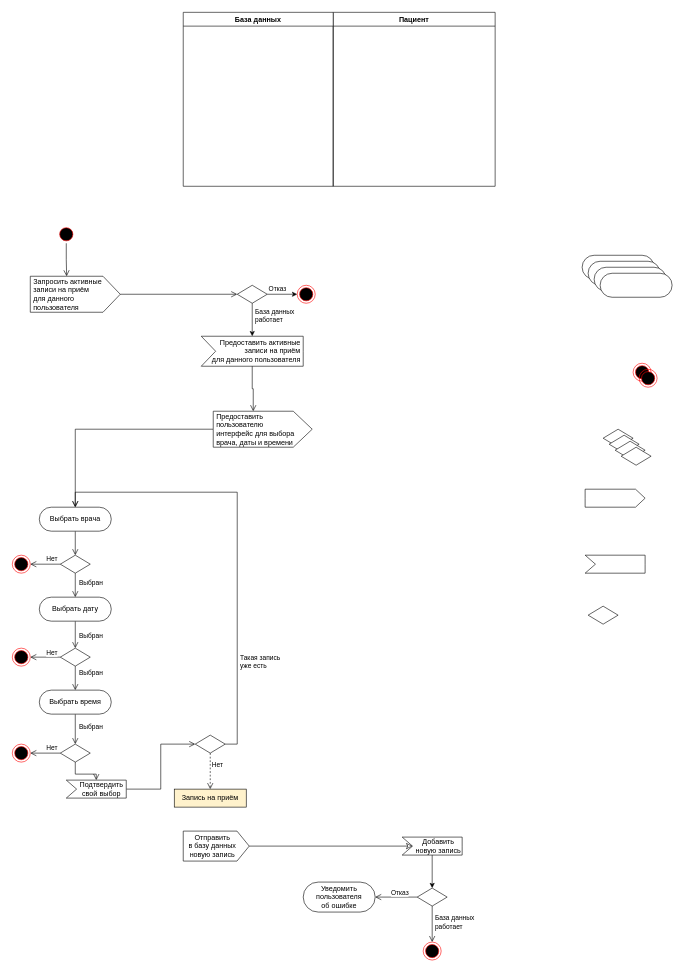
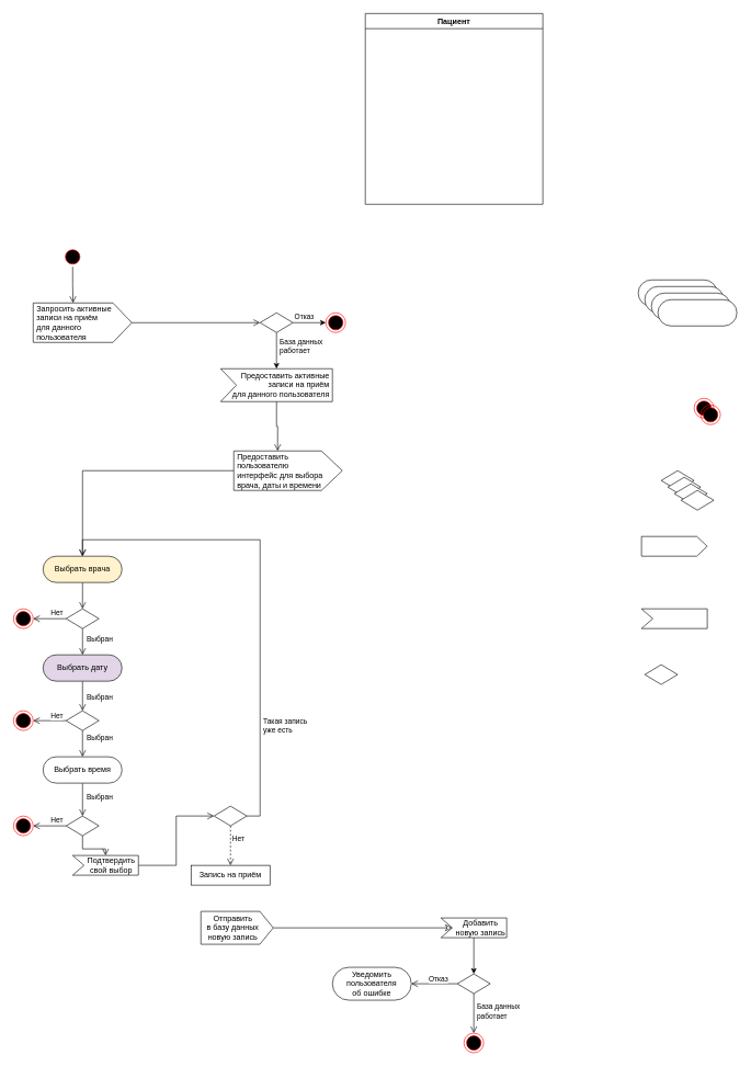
  <mxCell id="0" />
  <mxCell id="1" parent="0" />
  <mxCell id="2" value="Пациент" style="swimlane;whiteSpace=wrap;html=1;" parent="1" vertex="1"><mxGeometry x="555" y="20" width="270" height="290" as="geometry" /></mxCell>
  <mxCell id="3" value="" style="ellipse;html=1;shape=endState;fillColor=#000000;strokeColor=#ff0000;" parent="1" vertex="1"><mxGeometry x="1055" y="605" width="30" height="30" as="geometry" /></mxCell>
  <mxCell id="4" value="" style="ellipse;html=1;shape=startState;fillColor=#000000;strokeColor=#ff0000;" parent="1" vertex="1"><mxGeometry x="95" y="375" width="30" height="30" as="geometry" /></mxCell>
  <mxCell id="5" value="" style="edgeStyle=orthogonalEdgeStyle;html=1;verticalAlign=bottom;endArrow=open;endSize=8;strokeColor=#000000;rounded=0;entryX=0;entryY=0;entryDx=60.6;entryDy=0;entryPerimeter=0;" parent="1" source="4" edge="1" target="47"><mxGeometry relative="1" as="geometry"><mxPoint x="160" y="425" as="targetPoint" /></mxGeometry></mxCell>
  <mxCell id="6" style="edgeStyle=orthogonalEdgeStyle;rounded=0;orthogonalLoop=1;jettySize=auto;html=1;exitX=0;exitY=0.5;exitDx=0;exitDy=0;entryX=1;entryY=0.5;entryDx=0;entryDy=0;endArrow=open;endFill=0;endSize=8;" parent="1" source="10" target="22" edge="1"><mxGeometry relative="1" as="geometry" /></mxCell>
  <mxCell id="7" value="Нет" style="edgeLabel;html=1;align=center;verticalAlign=middle;resizable=0;points=[];" vertex="1" connectable="0" parent="6"><mxGeometry x="-0.187" y="3" relative="1" as="geometry"><mxPoint x="5" y="-13" as="offset" /></mxGeometry></mxCell>
  <mxCell id="8" style="edgeStyle=orthogonalEdgeStyle;rounded=0;orthogonalLoop=1;jettySize=auto;html=1;exitX=0.5;exitY=1;exitDx=0;exitDy=0;entryX=0.5;entryY=0;entryDx=0;entryDy=0;endArrow=open;endFill=0;endSize=8;" parent="1" source="10" target="17" edge="1"><mxGeometry relative="1" as="geometry" /></mxCell>
  <mxCell id="9" value="Выбран" style="edgeLabel;html=1;align=center;verticalAlign=middle;resizable=0;points=[];" vertex="1" connectable="0" parent="8"><mxGeometry x="-0.23" y="-2" relative="1" as="geometry"><mxPoint x="27" as="offset" /></mxGeometry></mxCell>
  <mxCell id="10" value="" style="rhombus;whiteSpace=wrap;html=1;" parent="1" vertex="1"><mxGeometry x="100" y="925" width="50" height="30" as="geometry" /></mxCell>
- <mxCell id="11" value="База данных" style="swimlane;whiteSpace=wrap;html=1;" parent="1" vertex="1"><mxGeometry x="305" y="20" width="250" height="290" as="geometry" /></mxCell>
  <mxCell id="12" style="edgeStyle=orthogonalEdgeStyle;rounded=0;orthogonalLoop=1;jettySize=auto;html=1;exitX=0.5;exitY=1;exitDx=0;exitDy=0;entryX=0.5;entryY=0;entryDx=0;entryDy=0;endArrow=open;endFill=0;endSize=8;" parent="1" source="13" target="10" edge="1"><mxGeometry relative="1" as="geometry" /></mxCell>
- <mxCell id="13" value="Выбрать врача" style="rounded=1;whiteSpace=wrap;html=1;arcSize=50;" parent="1" vertex="1"><mxGeometry x="65" y="845" width="120" height="40" as="geometry" /></mxCell>
+ <mxCell id="13" value="Выбрать врача" style="rounded=1;whiteSpace=wrap;html=1;arcSize=50;fillColor=#fff2cc;" parent="1" vertex="1"><mxGeometry x="65" y="845" width="120" height="40" as="geometry" /></mxCell>
  <mxCell id="14" value="" style="rounded=1;whiteSpace=wrap;html=1;arcSize=50;" parent="1" vertex="1"><mxGeometry x="970" y="425" width="120" height="40" as="geometry" /></mxCell>
  <mxCell id="15" style="edgeStyle=orthogonalEdgeStyle;rounded=0;orthogonalLoop=1;jettySize=auto;html=1;exitX=0.5;exitY=1;exitDx=0;exitDy=0;entryX=0.5;entryY=0;entryDx=0;entryDy=0;endArrow=open;endFill=0;endSize=8;" parent="1" source="17" target="44" edge="1"><mxGeometry relative="1" as="geometry" /></mxCell>
  <mxCell id="16" value="Выбран" style="edgeLabel;html=1;align=center;verticalAlign=middle;resizable=0;points=[];" vertex="1" connectable="0" parent="15"><mxGeometry x="0.027" y="-1" relative="1" as="geometry"><mxPoint x="26" as="offset" /></mxGeometry></mxCell>
- <mxCell id="17" value="Выбрать дату" style="rounded=1;whiteSpace=wrap;html=1;arcSize=50;" parent="1" vertex="1"><mxGeometry x="65" y="995" width="120" height="40" as="geometry" /></mxCell>
+ <mxCell id="17" value="Выбрать дату" style="rounded=1;whiteSpace=wrap;html=1;arcSize=50;fillColor=#e1d5e7;" parent="1" vertex="1"><mxGeometry x="65" y="995" width="120" height="40" as="geometry" /></mxCell>
  <mxCell id="18" style="edgeStyle=orthogonalEdgeStyle;rounded=0;orthogonalLoop=1;jettySize=auto;html=1;exitX=0.5;exitY=1;exitDx=0;exitDy=0;entryX=0.5;entryY=0;entryDx=0;entryDy=0;endArrow=open;endFill=0;endSize=8;" parent="1" source="20" target="39" edge="1"><mxGeometry relative="1" as="geometry" /></mxCell>
  <mxCell id="19" value="Выбран" style="edgeLabel;html=1;align=center;verticalAlign=middle;resizable=0;points=[];" vertex="1" connectable="0" parent="18"><mxGeometry x="-0.147" relative="1" as="geometry"><mxPoint x="25" as="offset" /></mxGeometry></mxCell>
  <mxCell id="20" value="Выбрать время" style="rounded=1;whiteSpace=wrap;html=1;arcSize=50;" parent="1" vertex="1"><mxGeometry x="65" y="1150" width="120" height="40" as="geometry" /></mxCell>
- <mxCell id="21" value="Запись на приём" style="rounded=0;whiteSpace=wrap;html=1;fillColor=#fff2cc;" parent="1" vertex="1"><mxGeometry x="290" y="1315" width="120" height="30" as="geometry" /></mxCell>
+ <mxCell id="21" value="Запись на приём" style="rounded=0;whiteSpace=wrap;html=1;" parent="1" vertex="1"><mxGeometry x="290" y="1315" width="120" height="30" as="geometry" /></mxCell>
  <mxCell id="22" value="" style="ellipse;html=1;shape=endState;fillColor=#000000;strokeColor=#ff0000;" parent="1" vertex="1"><mxGeometry x="20" y="925" width="30" height="30" as="geometry" /></mxCell>
  <mxCell id="23" value="" style="rounded=1;whiteSpace=wrap;html=1;arcSize=50;" parent="1" vertex="1"><mxGeometry x="980" y="435" width="120" height="40" as="geometry" /></mxCell>
  <mxCell id="24" value="Уведомить пользователя&lt;div&gt;об ошибке&lt;/div&gt;" style="rounded=1;whiteSpace=wrap;html=1;arcSize=50;" parent="1" vertex="1"><mxGeometry x="505" y="1470" width="120" height="50" as="geometry" /></mxCell>
  <mxCell id="25" value="" style="ellipse;html=1;shape=endState;fillColor=#000000;strokeColor=#ff0000;" parent="1" vertex="1"><mxGeometry x="1065" y="615" width="30" height="30" as="geometry" /></mxCell>
  <mxCell id="26" value="" style="ellipse;html=1;shape=endState;fillColor=#000000;strokeColor=#ff0000;" parent="1" vertex="1"><mxGeometry x="20" y="1240" width="30" height="30" as="geometry" /></mxCell>
  <mxCell id="27" value="" style="ellipse;html=1;shape=endState;fillColor=#000000;strokeColor=#ff0000;" parent="1" vertex="1"><mxGeometry x="20" y="1080" width="30" height="30" as="geometry" /></mxCell>
  <mxCell id="28" value="" style="rhombus;whiteSpace=wrap;html=1;" parent="1" vertex="1"><mxGeometry x="1005" y="715" width="50" height="30" as="geometry" /></mxCell>
  <mxCell id="29" value="" style="rhombus;whiteSpace=wrap;html=1;" parent="1" vertex="1"><mxGeometry x="980" y="1010" width="50" height="30" as="geometry" /></mxCell>
  <mxCell id="30" style="edgeStyle=orthogonalEdgeStyle;rounded=0;orthogonalLoop=1;jettySize=auto;html=1;exitX=1;exitY=0.5;exitDx=0;exitDy=0;entryX=0.5;entryY=0;entryDx=0;entryDy=0;endArrow=open;endFill=0;endSize=8;" edge="1" parent="1" source="32" target="13"><mxGeometry relative="1" as="geometry"><Array as="points"><mxPoint x="395" y="1240" /><mxPoint x="395" y="820" /><mxPoint x="125" y="820" /></Array></mxGeometry></mxCell>
  <mxCell id="31" value="&amp;nbsp;Такая запись&lt;div&gt;&amp;nbsp;уже есть&lt;/div&gt;" style="edgeLabel;html=1;align=left;verticalAlign=middle;resizable=0;points=[];" vertex="1" connectable="0" parent="30"><mxGeometry x="-0.777" relative="1" as="geometry"><mxPoint y="-76" as="offset" /></mxGeometry></mxCell>
  <mxCell id="32" value="" style="rhombus;whiteSpace=wrap;html=1;" parent="1" vertex="1"><mxGeometry x="325" y="1225" width="50" height="30" as="geometry" /></mxCell>
  <mxCell id="33" style="edgeStyle=orthogonalEdgeStyle;rounded=0;orthogonalLoop=1;jettySize=auto;html=1;exitX=1;exitY=0.5;exitDx=0;exitDy=0;entryX=0;entryY=0.5;entryDx=0;entryDy=0;" edge="1" parent="1" source="35" target="59"><mxGeometry relative="1" as="geometry" /></mxCell>
  <mxCell id="34" value="Отказ" style="edgeLabel;html=1;align=center;verticalAlign=middle;resizable=0;points=[];" vertex="1" connectable="0" parent="33"><mxGeometry x="-0.368" y="3" relative="1" as="geometry"><mxPoint y="-7" as="offset" /></mxGeometry></mxCell>
  <mxCell id="35" value="" style="rhombus;whiteSpace=wrap;html=1;" parent="1" vertex="1"><mxGeometry x="395" y="475" width="50" height="30" as="geometry" /></mxCell>
  <mxCell id="36" style="edgeStyle=orthogonalEdgeStyle;rounded=0;orthogonalLoop=1;jettySize=auto;html=1;exitX=0;exitY=0.5;exitDx=0;exitDy=0;entryX=1;entryY=0.5;entryDx=0;entryDy=0;endArrow=open;endFill=0;endSize=8;" parent="1" source="39" target="26" edge="1"><mxGeometry relative="1" as="geometry" /></mxCell>
  <mxCell id="37" value="Нет" style="edgeLabel;html=1;align=center;verticalAlign=middle;resizable=0;points=[];" vertex="1" connectable="0" parent="36"><mxGeometry x="-0.192" y="-1" relative="1" as="geometry"><mxPoint x="5" y="-9" as="offset" /></mxGeometry></mxCell>
  <mxCell id="38" style="edgeStyle=orthogonalEdgeStyle;rounded=0;orthogonalLoop=1;jettySize=auto;html=1;exitX=0.5;exitY=1;exitDx=0;exitDy=0;entryX=0;entryY=0;entryDx=50;entryDy=0;entryPerimeter=0;endArrow=open;endFill=0;endSize=8;" parent="1" source="39" target="57" edge="1"><mxGeometry relative="1" as="geometry"><mxPoint x="125" y="1300" as="targetPoint" /></mxGeometry></mxCell>
  <mxCell id="39" value="" style="rhombus;whiteSpace=wrap;html=1;" parent="1" vertex="1"><mxGeometry x="100" y="1240" width="50" height="30" as="geometry" /></mxCell>
  <mxCell id="40" style="edgeStyle=orthogonalEdgeStyle;rounded=0;orthogonalLoop=1;jettySize=auto;html=1;exitX=0;exitY=0.5;exitDx=0;exitDy=0;entryX=1;entryY=0.5;entryDx=0;entryDy=0;endArrow=open;endFill=0;endSize=8;" parent="1" source="44" target="27" edge="1"><mxGeometry relative="1" as="geometry" /></mxCell>
  <mxCell id="41" value="Нет" style="edgeLabel;html=1;align=center;verticalAlign=middle;resizable=0;points=[];" vertex="1" connectable="0" parent="40"><mxGeometry x="-0.032" y="2" relative="1" as="geometry"><mxPoint x="9" y="-10" as="offset" /></mxGeometry></mxCell>
  <mxCell id="42" style="edgeStyle=orthogonalEdgeStyle;rounded=0;orthogonalLoop=1;jettySize=auto;html=1;exitX=0.5;exitY=1;exitDx=0;exitDy=0;entryX=0.5;entryY=0;entryDx=0;entryDy=0;endArrow=open;endFill=0;endSize=8;" parent="1" source="44" target="20" edge="1"><mxGeometry relative="1" as="geometry" /></mxCell>
  <mxCell id="43" value="Выбран" style="edgeLabel;html=1;align=center;verticalAlign=middle;resizable=0;points=[];" vertex="1" connectable="0" parent="42"><mxGeometry x="-0.46" y="3" relative="1" as="geometry"><mxPoint x="22" as="offset" /></mxGeometry></mxCell>
  <mxCell id="44" value="" style="rhombus;whiteSpace=wrap;html=1;" parent="1" vertex="1"><mxGeometry x="100" y="1080" width="50" height="30" as="geometry" /></mxCell>
  <mxCell id="45" value="" style="html=1;shadow=0;dashed=0;align=center;verticalAlign=middle;shape=mxgraph.arrows2.arrow;dy=0;dx=16;notch=0;" parent="1" vertex="1"><mxGeometry x="975" y="815" width="100" height="30" as="geometry" /></mxCell>
  <mxCell id="46" value="" style="html=1;shadow=0;dashed=0;align=center;verticalAlign=middle;shape=mxgraph.arrows2.arrow;dy=0;dx=0;notch=17.2;" parent="1" vertex="1"><mxGeometry x="975" y="925" width="100" height="30" as="geometry" /></mxCell>
  <mxCell id="47" value="&amp;nbsp;Запросить активные&lt;div&gt;&amp;nbsp;записи на приём&lt;/div&gt;&lt;div&gt;&amp;nbsp;для данного&lt;/div&gt;&lt;div&gt;&lt;span style=&quot;background-color: transparent; color: light-dark(rgb(0, 0, 0), rgb(255, 255, 255));&quot;&gt;&amp;nbsp;пользователя&lt;/span&gt;&lt;/div&gt;" style="html=1;shadow=0;dashed=0;align=left;verticalAlign=middle;shape=mxgraph.arrows2.arrow;dy=0;dx=28.8;notch=0;" parent="1" vertex="1"><mxGeometry x="50" y="460" width="150" height="60" as="geometry" /></mxCell>
  <mxCell id="48" value="Отправить&amp;nbsp; &amp;nbsp;&amp;nbsp;&lt;div&gt;в базу данных&amp;nbsp; &amp;nbsp;&amp;nbsp;&lt;/div&gt;&lt;div&gt;новую запись&amp;nbsp; &amp;nbsp;&amp;nbsp;&lt;/div&gt;" style="html=1;shadow=0;dashed=0;align=center;verticalAlign=middle;shape=mxgraph.arrows2.arrow;dy=0;dx=20.4;notch=0;" parent="1" vertex="1"><mxGeometry x="305" y="1385" width="110" height="50" as="geometry" /></mxCell>
  <mxCell id="49" value="" style="edgeStyle=orthogonalEdgeStyle;rounded=0;orthogonalLoop=1;jettySize=auto;html=1;endSize=8;endArrow=open;endFill=0;" parent="1" source="50" target="13" edge="1"><mxGeometry relative="1" as="geometry" /></mxCell>
  <mxCell id="50" value="&lt;div&gt;&lt;span style=&quot;background-color: transparent; color: light-dark(rgb(0, 0, 0), rgb(255, 255, 255));&quot;&gt;&amp;nbsp;Предоставить&lt;/span&gt;&lt;/div&gt;&lt;div style=&quot;padding-top: 0px; padding-left: 0px;&quot;&gt;&lt;span style=&quot;background-color: transparent; color: light-dark(rgb(0, 0, 0), rgb(255, 255, 255));&quot;&gt;&amp;nbsp;пользователю&lt;/span&gt;&lt;/div&gt;&lt;div&gt;&lt;span style=&quot;background-color: transparent; color: light-dark(rgb(0, 0, 0), rgb(255, 255, 255));&quot;&gt;&amp;nbsp;интерфейс для выбора&lt;/span&gt;&lt;/div&gt;&lt;div&gt;&lt;span style=&quot;background-color: transparent; color: light-dark(rgb(0, 0, 0), rgb(255, 255, 255));&quot;&gt;&amp;nbsp;врача, даты и времени&lt;/span&gt;&lt;br&gt;&lt;/div&gt;" style="html=1;shadow=0;dashed=0;align=left;verticalAlign=middle;shape=mxgraph.arrows2.arrow;dy=0;dx=31.6;notch=0;" parent="1" vertex="1"><mxGeometry x="355" y="685" width="165" height="60" as="geometry" /></mxCell>
  <mxCell id="51" value="&amp;nbsp; &amp;nbsp; &amp;nbsp; &amp;nbsp; Предоставить активные&amp;nbsp;&lt;div&gt;&amp;nbsp; &amp;nbsp; &amp;nbsp;записи на приём&amp;nbsp;&lt;/div&gt;&lt;div&gt;&amp;nbsp; &amp;nbsp; &amp;nbsp; для данного&amp;nbsp;&lt;span style=&quot;background-color: transparent; color: light-dark(rgb(0, 0, 0), rgb(255, 255, 255));&quot;&gt;пользователя&amp;nbsp;&lt;/span&gt;&lt;/div&gt;" style="html=1;shadow=0;dashed=0;align=right;verticalAlign=middle;shape=mxgraph.arrows2.arrow;dy=0;dx=0;notch=24;" parent="1" vertex="1"><mxGeometry x="335" y="560" width="170" height="50" as="geometry" /></mxCell>
  <mxCell id="52" style="edgeStyle=orthogonalEdgeStyle;rounded=0;orthogonalLoop=1;jettySize=auto;html=1;exitX=0;exitY=0;exitDx=50;exitDy=30;exitPerimeter=0;entryX=0.5;entryY=0;entryDx=0;entryDy=0;" edge="1" parent="1" source="53" target="69"><mxGeometry relative="1" as="geometry" /></mxCell>
  <mxCell id="53" value="&amp;nbsp; &amp;nbsp; &amp;nbsp; Добавить&lt;div&gt;&amp;nbsp; &amp;nbsp; &amp;nbsp; новую запись&lt;/div&gt;" style="html=1;shadow=0;dashed=0;align=center;verticalAlign=middle;shape=mxgraph.arrows2.arrow;dy=0;dx=0;notch=17.2;" parent="1" vertex="1"><mxGeometry x="670" y="1395" width="100" height="30" as="geometry" /></mxCell>
  <mxCell id="54" style="edgeStyle=orthogonalEdgeStyle;rounded=0;orthogonalLoop=1;jettySize=auto;html=1;exitX=0.5;exitY=1;exitDx=0;exitDy=0;entryX=0.5;entryY=0;entryDx=0;entryDy=0;dashed=1;endArrow=open;endFill=0;endSize=8;" edge="1" parent="1" source="32" target="21"><mxGeometry relative="1" as="geometry" /></mxCell>
  <mxCell id="55" value="Нет" style="edgeLabel;html=1;align=center;verticalAlign=middle;resizable=0;points=[];" vertex="1" connectable="0" parent="54"><mxGeometry x="-0.367" relative="1" as="geometry"><mxPoint x="11" as="offset" /></mxGeometry></mxCell>
  <mxCell id="56" style="edgeStyle=orthogonalEdgeStyle;rounded=0;orthogonalLoop=1;jettySize=auto;html=1;entryX=0;entryY=0.5;entryDx=0;entryDy=0;endArrow=open;endFill=0;endSize=8;" edge="1" parent="1" source="57" target="32"><mxGeometry relative="1" as="geometry" /></mxCell>
  <mxCell id="57" value="&amp;nbsp; &amp;nbsp; &amp;nbsp;Подтвердить&lt;div&gt;&amp;nbsp; &amp;nbsp; &amp;nbsp;свой выбор&lt;/div&gt;" style="html=1;shadow=0;dashed=0;align=center;verticalAlign=middle;shape=mxgraph.arrows2.arrow;dy=0;dx=0;notch=17.2;" parent="1" vertex="1"><mxGeometry x="110" y="1300" width="100" height="30" as="geometry" /></mxCell>
  <mxCell id="58" value="" style="ellipse;html=1;shape=endState;fillColor=#000000;strokeColor=#ff0000;" parent="1" vertex="1"><mxGeometry x="705" y="1570" width="30" height="30" as="geometry" /></mxCell>
  <mxCell id="59" value="" style="ellipse;html=1;shape=endState;fillColor=#000000;strokeColor=#ff0000;" parent="1" vertex="1"><mxGeometry x="495" y="475" width="30" height="30" as="geometry" /></mxCell>
  <mxCell id="60" value="" style="rounded=1;whiteSpace=wrap;html=1;arcSize=50;" parent="1" vertex="1"><mxGeometry x="990" y="445" width="120" height="40" as="geometry" /></mxCell>
  <mxCell id="61" value="" style="rounded=1;whiteSpace=wrap;html=1;arcSize=50;" parent="1" vertex="1"><mxGeometry x="1000" y="455" width="120" height="40" as="geometry" /></mxCell>
  <mxCell id="62" style="edgeStyle=orthogonalEdgeStyle;rounded=0;orthogonalLoop=1;jettySize=auto;html=1;exitX=1;exitY=0.5;exitDx=0;exitDy=0;exitPerimeter=0;entryX=0;entryY=0.5;entryDx=17.2;entryDy=0;entryPerimeter=0;endArrow=classic;endFill=0;endSize=8;" edge="1" parent="1" source="48" target="53"><mxGeometry relative="1" as="geometry" /></mxCell>
  <mxCell id="63" style="edgeStyle=orthogonalEdgeStyle;rounded=0;orthogonalLoop=1;jettySize=auto;html=1;exitX=1;exitY=0.5;exitDx=0;exitDy=0;exitPerimeter=0;endArrow=open;endFill=0;endSize=8;entryX=0;entryY=0.5;entryDx=0;entryDy=0;" edge="1" parent="1" source="47" target="35"><mxGeometry relative="1" as="geometry"><mxPoint x="565" y="450" as="targetPoint" /></mxGeometry></mxCell>
  <mxCell id="64" style="edgeStyle=orthogonalEdgeStyle;rounded=0;orthogonalLoop=1;jettySize=auto;html=1;exitX=0;exitY=0;exitDx=85;exitDy=50;exitPerimeter=0;entryX=0;entryY=0;entryDx=66.7;entryDy=0;entryPerimeter=0;endArrow=open;endFill=0;endSize=8;" edge="1" parent="1" source="51" target="50"><mxGeometry relative="1" as="geometry" /></mxCell>
  <mxCell id="65" style="edgeStyle=orthogonalEdgeStyle;rounded=0;orthogonalLoop=1;jettySize=auto;html=1;exitX=0.5;exitY=1;exitDx=0;exitDy=0;entryX=0;entryY=0;entryDx=85;entryDy=0;entryPerimeter=0;" edge="1" parent="1" source="35" target="51"><mxGeometry relative="1" as="geometry" /></mxCell>
  <mxCell id="66" value="&amp;nbsp;База данных&lt;div&gt;&amp;nbsp;работает&lt;/div&gt;" style="edgeLabel;html=1;align=left;verticalAlign=middle;resizable=0;points=[];" vertex="1" connectable="0" parent="65"><mxGeometry x="-0.448" y="-3" relative="1" as="geometry"><mxPoint x="3" y="5" as="offset" /></mxGeometry></mxCell>
  <mxCell id="67" style="edgeStyle=orthogonalEdgeStyle;rounded=0;orthogonalLoop=1;jettySize=auto;html=1;exitX=0;exitY=0.5;exitDx=0;exitDy=0;entryX=1;entryY=0.5;entryDx=0;entryDy=0;endArrow=open;endFill=0;endSize=8;" edge="1" source="69" target="24" parent="1"><mxGeometry relative="1" as="geometry"><mxPoint x="795" y="1495" as="targetPoint" /></mxGeometry></mxCell>
  <mxCell id="68" value="Отказ" style="edgeLabel;html=1;align=center;verticalAlign=middle;resizable=0;points=[];" vertex="1" connectable="0" parent="67"><mxGeometry x="-0.368" y="3" relative="1" as="geometry"><mxPoint x="-8" y="-11" as="offset" /></mxGeometry></mxCell>
  <mxCell id="69" value="" style="rhombus;whiteSpace=wrap;html=1;" vertex="1" parent="1"><mxGeometry x="695" y="1480" width="50" height="30" as="geometry" /></mxCell>
  <mxCell id="70" style="edgeStyle=orthogonalEdgeStyle;rounded=0;orthogonalLoop=1;jettySize=auto;html=1;exitX=0.5;exitY=1;exitDx=0;exitDy=0;entryX=0.5;entryY=0;entryDx=0;entryDy=0;endSize=8;endArrow=open;endFill=0;" edge="1" source="69" parent="1" target="58"><mxGeometry relative="1" as="geometry"><mxPoint x="720" y="1565" as="targetPoint" /></mxGeometry></mxCell>
  <mxCell id="71" value="&amp;nbsp;База данных&lt;div&gt;&amp;nbsp;работает&lt;/div&gt;" style="edgeLabel;html=1;align=left;verticalAlign=middle;resizable=0;points=[];" vertex="1" connectable="0" parent="70"><mxGeometry x="-0.448" y="-3" relative="1" as="geometry"><mxPoint x="3" y="9" as="offset" /></mxGeometry></mxCell>
  <mxCell id="72" value="" style="rhombus;whiteSpace=wrap;html=1;" vertex="1" parent="1"><mxGeometry x="1015" y="725" width="50" height="30" as="geometry" /></mxCell>
  <mxCell id="73" value="" style="rhombus;whiteSpace=wrap;html=1;" vertex="1" parent="1"><mxGeometry x="1025" y="735" width="50" height="30" as="geometry" /></mxCell>
  <mxCell id="74" value="" style="rhombus;whiteSpace=wrap;html=1;" vertex="1" parent="1"><mxGeometry x="1035" y="745" width="50" height="30" as="geometry" /></mxCell>
